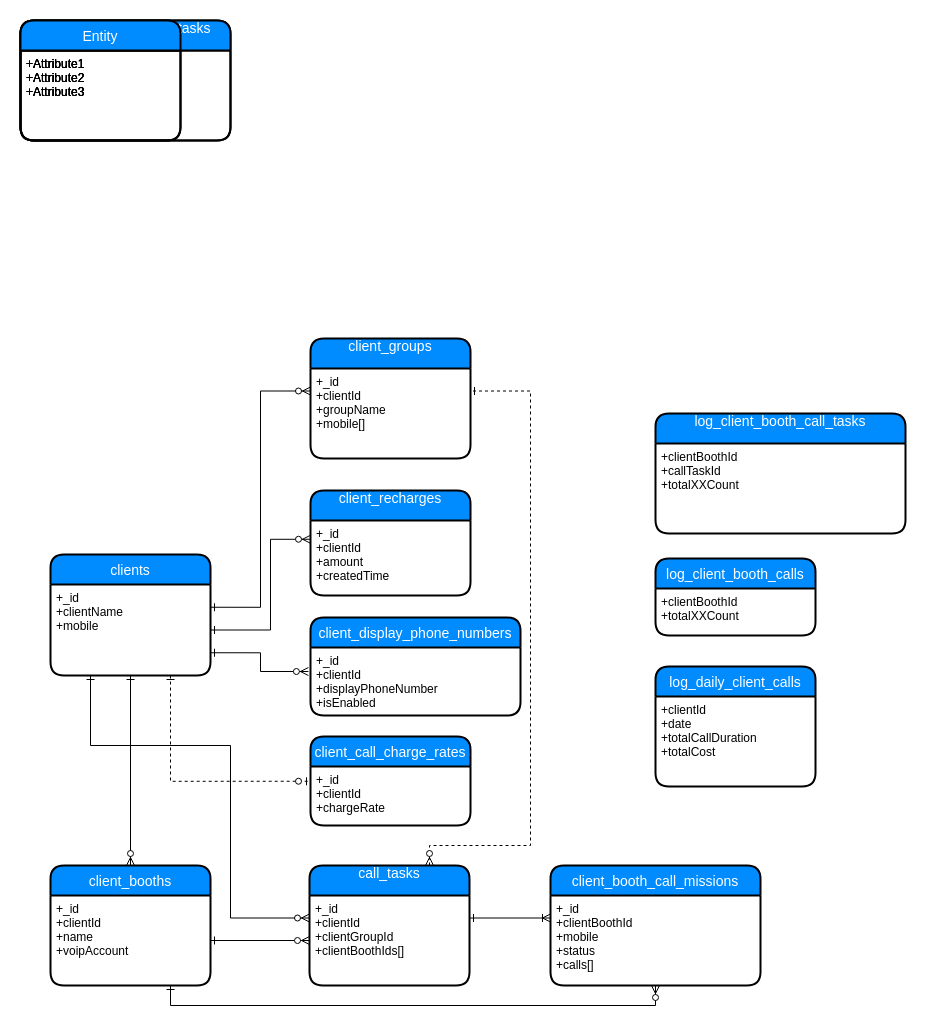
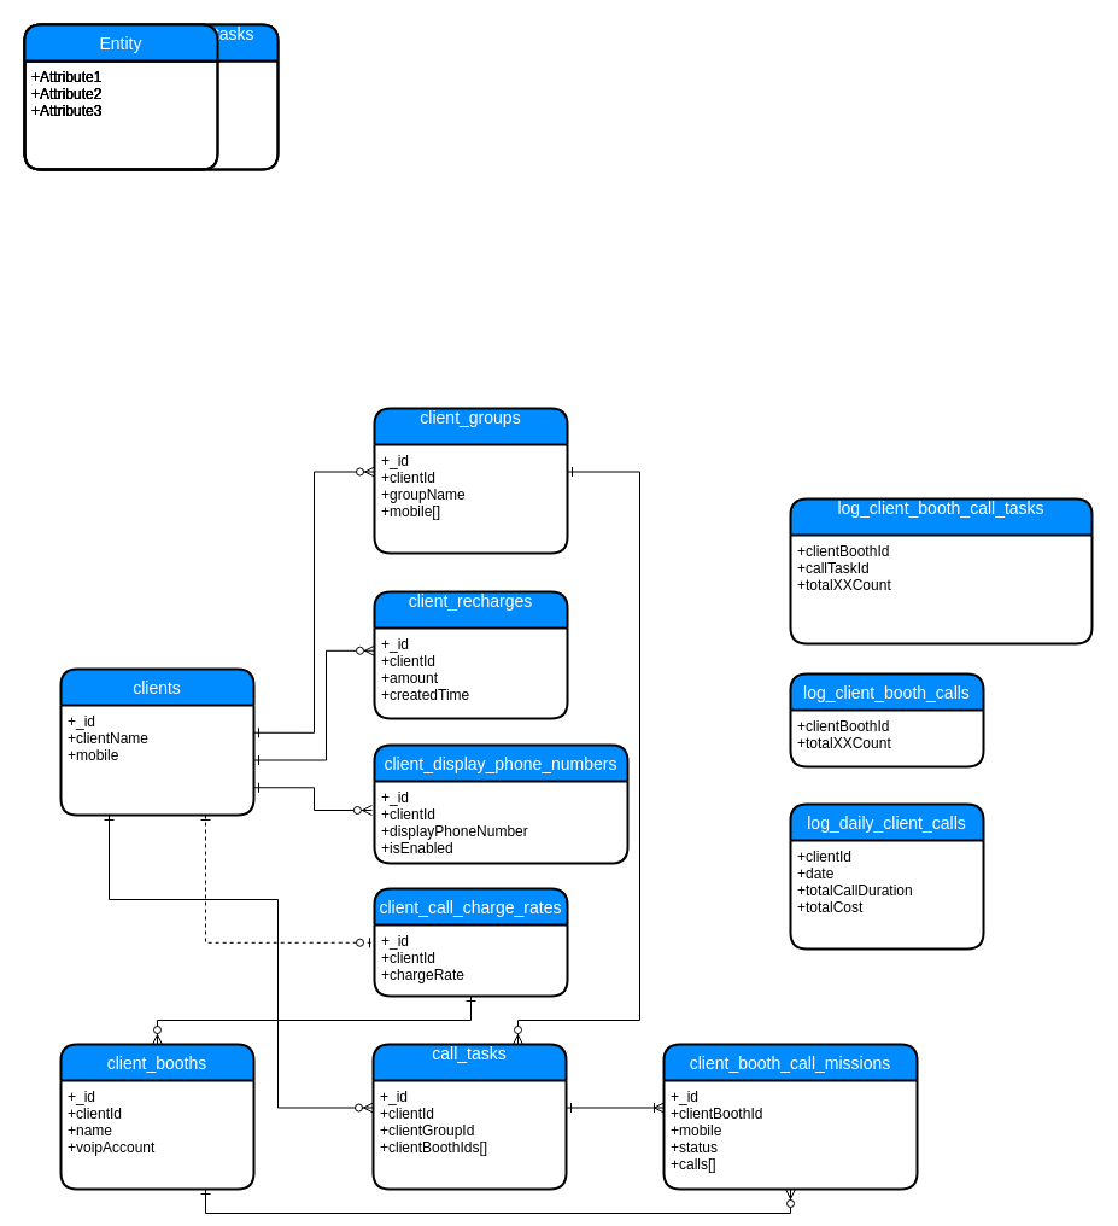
  <mxCell id="0" />
  <mxCell id="1" parent="0" />
  <mxCell id="2" value="client_groups&#10;" style="swimlane;childLayout=stackLayout;horizontal=1;startSize=30;horizontalStack=0;fillColor=#008cff;fontColor=#FFFFFF;rounded=1;fontSize=14;fontStyle=0;strokeWidth=2;resizeParent=0;resizeLast=1;shadow=0;dashed=0;align=center;" vertex="1" parent="1"><mxGeometry x="310" y="338" width="160" height="120" as="geometry"><mxRectangle x="290" y="163" width="120" height="30" as="alternateBounds" /></mxGeometry></mxCell>
  <mxCell id="3" value="+_id&#10;+clientId&#10;+groupName&#10;+mobile[]&#10;" style="align=left;strokeColor=none;fillColor=none;spacingLeft=4;fontSize=12;verticalAlign=top;resizable=0;rotatable=0;part=1;" vertex="1" parent="2"><mxGeometry y="30" width="160" height="90" as="geometry" /></mxCell>
  <mxCell id="4" value="clients" style="swimlane;childLayout=stackLayout;horizontal=1;startSize=30;horizontalStack=0;fillColor=#008cff;fontColor=#FFFFFF;rounded=1;fontSize=14;fontStyle=0;strokeWidth=2;resizeParent=0;resizeLast=1;shadow=0;dashed=0;align=center;" vertex="1" parent="1"><mxGeometry x="50" y="554" width="160" height="121" as="geometry" /></mxCell>
  <mxCell id="5" value="+_id&#10;+clientName&#10;+mobile" style="align=left;strokeColor=none;fillColor=none;spacingLeft=4;fontSize=12;verticalAlign=top;resizable=0;rotatable=0;part=1;" vertex="1" parent="4"><mxGeometry y="30" width="160" height="91" as="geometry" /></mxCell>
  <mxCell id="6" value="Entity" style="swimlane;childLayout=stackLayout;horizontal=1;startSize=30;horizontalStack=0;fillColor=#008cff;fontColor=#FFFFFF;rounded=1;fontSize=14;fontStyle=0;strokeWidth=2;resizeParent=0;resizeLast=1;shadow=0;dashed=0;align=center;" vertex="1" parent="1"><mxGeometry y="20" width="160" height="120" as="geometry" x="20" /></mxCell>
  <mxCell id="7" value="+Attribute1&#10;+Attribute2&#10;+Attribute3" style="align=left;strokeColor=none;fillColor=none;spacingLeft=4;fontSize=12;verticalAlign=top;resizable=0;rotatable=0;part=1;" vertex="1" parent="6"><mxGeometry y="30" width="160" height="90" as="geometry" /></mxCell>
  <mxCell id="8" style="edgeStyle=orthogonalEdgeStyle;rounded=0;orthogonalLoop=1;jettySize=auto;html=1;exitX=1;exitY=0.25;exitDx=0;exitDy=0;entryX=0;entryY=0.25;entryDx=0;entryDy=0;startArrow=ERone;startFill=0;endArrow=ERzeroToMany;endFill=1;" edge="1" parent="1" source="5" target="3"><mxGeometry relative="1" as="geometry"><Array as="points"><mxPoint x="260" y="607" /><mxPoint x="260" y="391" /></Array></mxGeometry></mxCell>
  <mxCell id="9" value="client_recharges&#10;" style="swimlane;childLayout=stackLayout;horizontal=1;startSize=30;horizontalStack=0;fillColor=#008cff;fontColor=#FFFFFF;rounded=1;fontSize=14;fontStyle=0;strokeWidth=2;resizeParent=0;resizeLast=1;shadow=0;dashed=0;align=center;" vertex="1" parent="1"><mxGeometry x="310" y="490" width="160" height="105" as="geometry" /></mxCell>
  <mxCell id="10" value="+_id&#10;+clientId&#10;+amount&#10;+createdTime&#10;" style="align=left;strokeColor=none;fillColor=none;spacingLeft=4;fontSize=12;verticalAlign=top;resizable=0;rotatable=0;part=1;" vertex="1" parent="9"><mxGeometry y="30" width="160" height="75" as="geometry" /></mxCell>
  <mxCell id="11" style="edgeStyle=orthogonalEdgeStyle;rounded=0;orthogonalLoop=1;jettySize=auto;html=1;exitX=1;exitY=0.5;exitDx=0;exitDy=0;entryX=0;entryY=0.25;entryDx=0;entryDy=0;startArrow=ERone;startFill=0;endArrow=ERzeroToMany;endFill=1;" edge="1" parent="1" source="5" target="10"><mxGeometry relative="1" as="geometry"><Array as="points"><mxPoint x="270" y="630" /><mxPoint x="270" y="539" /></Array></mxGeometry></mxCell>
  <mxCell id="12" value="client_display_phone_numbers" style="swimlane;childLayout=stackLayout;horizontal=1;startSize=30;horizontalStack=0;fillColor=#008cff;fontColor=#FFFFFF;rounded=1;fontSize=14;fontStyle=0;strokeWidth=2;resizeParent=0;resizeLast=1;shadow=0;dashed=0;align=center;" vertex="1" parent="1"><mxGeometry x="310" y="617" width="210" height="98" as="geometry" /></mxCell>
  <mxCell id="13" value="+_id&#10;+clientId&#10;+displayPhoneNumber&#10;+isEnabled&#10;" style="align=left;strokeColor=none;fillColor=none;spacingLeft=4;fontSize=12;verticalAlign=top;resizable=0;rotatable=0;part=1;" vertex="1" parent="12"><mxGeometry y="30" width="210" height="68" as="geometry" /></mxCell>
  <mxCell id="14" value="client_call_charge_rates" style="swimlane;childLayout=stackLayout;horizontal=1;startSize=30;horizontalStack=0;fillColor=#008cff;fontColor=#FFFFFF;rounded=1;fontSize=14;fontStyle=0;strokeWidth=2;resizeParent=0;resizeLast=1;shadow=0;dashed=0;align=center;" vertex="1" parent="1"><mxGeometry x="310" y="736" width="160" height="89" as="geometry" /></mxCell>
  <mxCell id="15" value="+_id&#10;+clientId&#10;+chargeRate" style="align=left;strokeColor=none;fillColor=none;spacingLeft=4;fontSize=12;verticalAlign=top;resizable=0;rotatable=0;part=1;" vertex="1" parent="14"><mxGeometry y="30" width="160" height="59" as="geometry" /></mxCell>
  <mxCell id="16" style="edgeStyle=orthogonalEdgeStyle;rounded=0;orthogonalLoop=1;jettySize=auto;html=1;exitX=1;exitY=0.75;exitDx=0;exitDy=0;entryX=-0.01;entryY=0.353;entryDx=0;entryDy=0;entryPerimeter=0;startArrow=ERone;startFill=0;endArrow=ERzeroToMany;endFill=1;" edge="1" parent="1" source="5" target="13"><mxGeometry relative="1" as="geometry" /></mxCell>
  <mxCell id="17" style="edgeStyle=orthogonalEdgeStyle;rounded=0;orthogonalLoop=1;jettySize=auto;html=1;exitX=0.75;exitY=1;exitDx=0;exitDy=0;entryX=0;entryY=0.25;entryDx=0;entryDy=0;startArrow=ERone;startFill=0;endArrow=ERzeroToOne;endFill=1;dashed=1;" edge="1" parent="1" source="5" target="15"><mxGeometry relative="1" as="geometry" /></mxCell>
- <mxCell id="18" style="edgeStyle=orthogonalEdgeStyle;rounded=0;orthogonalLoop=1;jettySize=auto;html=1;exitX=0.5;exitY=0;exitDx=0;exitDy=0;startArrow=ERzeroToMany;startFill=1;endArrow=ERone;endFill=0;" edge="1" parent="1" source="19" target="5"><mxGeometry relative="1" as="geometry" /></mxCell>
+ <mxCell id="18" style="edgeStyle=orthogonalEdgeStyle;rounded=0;orthogonalLoop=1;jettySize=auto;html=1;exitX=0.5;exitY=0;exitDx=0;exitDy=0;startArrow=ERzeroToMany;startFill=1;endArrow=ERone;endFill=0;" edge="1" parent="1" source="19" target="15"><mxGeometry relative="1" as="geometry" /></mxCell>
  <mxCell id="19" value="client_booths" style="swimlane;childLayout=stackLayout;horizontal=1;startSize=30;horizontalStack=0;fillColor=#008cff;fontColor=#FFFFFF;rounded=1;fontSize=14;fontStyle=0;strokeWidth=2;resizeParent=0;resizeLast=1;shadow=0;dashed=0;align=center;" vertex="1" parent="1"><mxGeometry x="50" y="865" width="160" height="120" as="geometry" /></mxCell>
  <mxCell id="20" value="+_id&#10;+clientId&#10;+name&#10;+voipAccount&#10;" style="align=left;strokeColor=none;fillColor=none;spacingLeft=4;fontSize=12;verticalAlign=top;resizable=0;rotatable=0;part=1;" vertex="1" parent="19"><mxGeometry y="30" width="160" height="90" as="geometry" /></mxCell>
- <mxCell id="21" style="edgeStyle=orthogonalEdgeStyle;rounded=0;orthogonalLoop=1;jettySize=auto;html=1;exitX=0.75;exitY=0;exitDx=0;exitDy=0;entryX=1;entryY=0.25;entryDx=0;entryDy=0;startArrow=ERzeroToMany;startFill=1;endArrow=ERone;endFill=0;dashed=1;" edge="1" parent="1" source="22" target="3"><mxGeometry relative="1" as="geometry"><Array as="points"><mxPoint x="429" y="845" /><mxPoint x="530" y="845" /><mxPoint x="530" y="391" /></Array></mxGeometry></mxCell>
+ <mxCell id="21" style="edgeStyle=orthogonalEdgeStyle;rounded=0;orthogonalLoop=1;jettySize=auto;html=1;exitX=0.75;exitY=0;exitDx=0;exitDy=0;entryX=1;entryY=0.25;entryDx=0;entryDy=0;startArrow=ERzeroToMany;startFill=1;endArrow=ERone;endFill=0;" edge="1" parent="1" source="22" target="3"><mxGeometry relative="1" as="geometry"><Array as="points"><mxPoint x="429" y="845" /><mxPoint x="530" y="845" /><mxPoint x="530" y="391" /></Array></mxGeometry></mxCell>
  <mxCell id="22" value="call_tasks&#10;" style="swimlane;childLayout=stackLayout;horizontal=1;startSize=30;horizontalStack=0;fillColor=#008cff;fontColor=#FFFFFF;rounded=1;fontSize=14;fontStyle=0;strokeWidth=2;resizeParent=0;resizeLast=1;shadow=0;dashed=0;align=center;" vertex="1" parent="1"><mxGeometry x="309" y="865" width="160" height="120" as="geometry" /></mxCell>
  <mxCell id="23" value="+_id&#10;+clientId&#10;+clientGroupId&#10;+clientBoothIds[]&#10;" style="align=left;strokeColor=none;fillColor=none;spacingLeft=4;fontSize=12;verticalAlign=top;resizable=0;rotatable=0;part=1;" vertex="1" parent="22"><mxGeometry y="30" width="160" height="90" as="geometry" /></mxCell>
- <mxCell id="24" style="edgeStyle=orthogonalEdgeStyle;rounded=0;orthogonalLoop=1;jettySize=auto;html=1;exitX=0;exitY=0.5;exitDx=0;exitDy=0;entryX=1;entryY=0.5;entryDx=0;entryDy=0;startArrow=ERzeroToMany;startFill=1;endArrow=ERone;endFill=0;" edge="1" parent="1" source="23" target="20"><mxGeometry relative="1" as="geometry" /></mxCell>
  <mxCell id="25" style="edgeStyle=orthogonalEdgeStyle;rounded=0;orthogonalLoop=1;jettySize=auto;html=1;exitX=0.25;exitY=1;exitDx=0;exitDy=0;entryX=0;entryY=0.25;entryDx=0;entryDy=0;startArrow=ERone;startFill=0;endArrow=ERzeroToMany;endFill=1;" edge="1" parent="1" source="5" target="23"><mxGeometry relative="1" as="geometry"><Array as="points"><mxPoint x="90" y="745" /><mxPoint x="230" y="745" /><mxPoint x="230" y="917" /></Array></mxGeometry></mxCell>
  <mxCell id="26" value="client_booth_call_missions" style="swimlane;childLayout=stackLayout;horizontal=1;startSize=30;horizontalStack=0;fillColor=#008cff;fontColor=#FFFFFF;rounded=1;fontSize=14;fontStyle=0;strokeWidth=2;resizeParent=0;resizeLast=1;shadow=0;dashed=0;align=center;" vertex="1" parent="1"><mxGeometry x="550" y="865" width="210" height="120" as="geometry" /></mxCell>
  <mxCell id="27" value="+_id&#10;+clientBoothId&#10;+mobile&#10;+status&#10;+calls[]&#10;" style="align=left;strokeColor=none;fillColor=none;spacingLeft=4;fontSize=12;verticalAlign=top;resizable=0;rotatable=0;part=1;" vertex="1" parent="26"><mxGeometry y="30" width="210" height="90" as="geometry" /></mxCell>
  <mxCell id="28" style="edgeStyle=orthogonalEdgeStyle;rounded=0;orthogonalLoop=1;jettySize=auto;html=1;exitX=1;exitY=0.25;exitDx=0;exitDy=0;entryX=0;entryY=0.25;entryDx=0;entryDy=0;startArrow=ERone;startFill=0;endArrow=ERoneToMany;endFill=0;" edge="1" parent="1" source="23" target="27"><mxGeometry relative="1" as="geometry" /></mxCell>
  <mxCell id="29" style="edgeStyle=orthogonalEdgeStyle;rounded=0;orthogonalLoop=1;jettySize=auto;html=1;exitX=0.75;exitY=1;exitDx=0;exitDy=0;entryX=0.5;entryY=1;entryDx=0;entryDy=0;startArrow=ERone;startFill=0;endArrow=ERzeroToMany;endFill=1;" edge="1" parent="1" source="20" target="27"><mxGeometry relative="1" as="geometry" /></mxCell>
  <mxCell id="30" value="log_client_booth_call_tasks&#10;" style="swimlane;childLayout=stackLayout;horizontal=1;startSize=30;horizontalStack=0;fillColor=#008cff;fontColor=#FFFFFF;rounded=1;fontSize=14;fontStyle=0;strokeWidth=2;resizeParent=0;resizeLast=1;shadow=0;dashed=0;align=center;" vertex="1" parent="1"><mxGeometry x="655" y="413" width="250" height="120" as="geometry" /></mxCell>
  <mxCell id="31" value="+clientBoothId&#10;+callTaskId&#10;+totalXXCount" style="align=left;strokeColor=none;fillColor=none;spacingLeft=4;fontSize=12;verticalAlign=top;resizable=0;rotatable=0;part=1;" vertex="1" parent="30"><mxGeometry y="30" width="250" height="90" as="geometry" /></mxCell>
  <mxCell id="32" value="log_client_booth_call_tasks&#10;" style="swimlane;childLayout=stackLayout;horizontal=1;startSize=30;horizontalStack=0;fillColor=#008cff;fontColor=#FFFFFF;rounded=1;fontSize=14;fontStyle=0;strokeWidth=2;resizeParent=0;resizeLast=1;shadow=0;dashed=0;align=center;" vertex="1" parent="1"><mxGeometry y="20" width="210" height="120" as="geometry" x="20" /></mxCell>
  <mxCell id="33" value="+Attribute1&#10;+Attribute2&#10;+Attribute3" style="align=left;strokeColor=none;fillColor=none;spacingLeft=4;fontSize=12;verticalAlign=top;resizable=0;rotatable=0;part=1;" vertex="1" parent="32"><mxGeometry y="30" width="210" height="90" as="geometry" /></mxCell>
  <mxCell id="34" value="log_client_booth_call_tasks&#10;" style="swimlane;childLayout=stackLayout;horizontal=1;startSize=30;horizontalStack=0;fillColor=#008cff;fontColor=#FFFFFF;rounded=1;fontSize=14;fontStyle=0;strokeWidth=2;resizeParent=0;resizeLast=1;shadow=0;dashed=0;align=center;" vertex="1" parent="1"><mxGeometry y="20" width="210" height="120" as="geometry" x="20" /></mxCell>
  <mxCell id="35" value="+Attribute1&#10;+Attribute2&#10;+Attribute3" style="align=left;strokeColor=none;fillColor=none;spacingLeft=4;fontSize=12;verticalAlign=top;resizable=0;rotatable=0;part=1;" vertex="1" parent="34"><mxGeometry y="30" width="210" height="90" as="geometry" /></mxCell>
  <mxCell id="36" value="Entity" style="swimlane;childLayout=stackLayout;horizontal=1;startSize=30;horizontalStack=0;fillColor=#008cff;fontColor=#FFFFFF;rounded=1;fontSize=14;fontStyle=0;strokeWidth=2;resizeParent=0;resizeLast=1;shadow=0;dashed=0;align=center;" vertex="1" parent="1"><mxGeometry y="20" width="160" height="120" as="geometry" x="20" /></mxCell>
  <mxCell id="37" value="+Attribute1&#10;+Attribute2&#10;+Attribute3" style="align=left;strokeColor=none;fillColor=none;spacingLeft=4;fontSize=12;verticalAlign=top;resizable=0;rotatable=0;part=1;" vertex="1" parent="36"><mxGeometry y="30" width="160" height="90" as="geometry" /></mxCell>
  <mxCell id="38" value="log_client_booth_calls" style="swimlane;childLayout=stackLayout;horizontal=1;startSize=30;horizontalStack=0;fillColor=#008cff;fontColor=#FFFFFF;rounded=1;fontSize=14;fontStyle=0;strokeWidth=2;resizeParent=0;resizeLast=1;shadow=0;dashed=0;align=center;" vertex="1" parent="1"><mxGeometry x="655" y="558" width="160" height="77" as="geometry" /></mxCell>
  <mxCell id="39" value="+clientBoothId&#10;+totalXXCount&#10;" style="align=left;strokeColor=none;fillColor=none;spacingLeft=4;fontSize=12;verticalAlign=top;resizable=0;rotatable=0;part=1;" vertex="1" parent="38"><mxGeometry y="30" width="160" height="47" as="geometry" /></mxCell>
  <mxCell id="40" value="log_daily_client_calls" style="swimlane;childLayout=stackLayout;horizontal=1;startSize=30;horizontalStack=0;fillColor=#008cff;fontColor=#FFFFFF;rounded=1;fontSize=14;fontStyle=0;strokeWidth=2;resizeParent=0;resizeLast=1;shadow=0;dashed=0;align=center;" vertex="1" parent="1"><mxGeometry x="655" y="666" width="160" height="120" as="geometry" /></mxCell>
  <mxCell id="41" value="+clientId&#10;+date&#10;+totalCallDuration&#10;+totalCost&#10;" style="align=left;strokeColor=none;fillColor=none;spacingLeft=4;fontSize=12;verticalAlign=top;resizable=0;rotatable=0;part=1;" vertex="1" parent="40"><mxGeometry y="30" width="160" height="90" as="geometry" /></mxCell>
